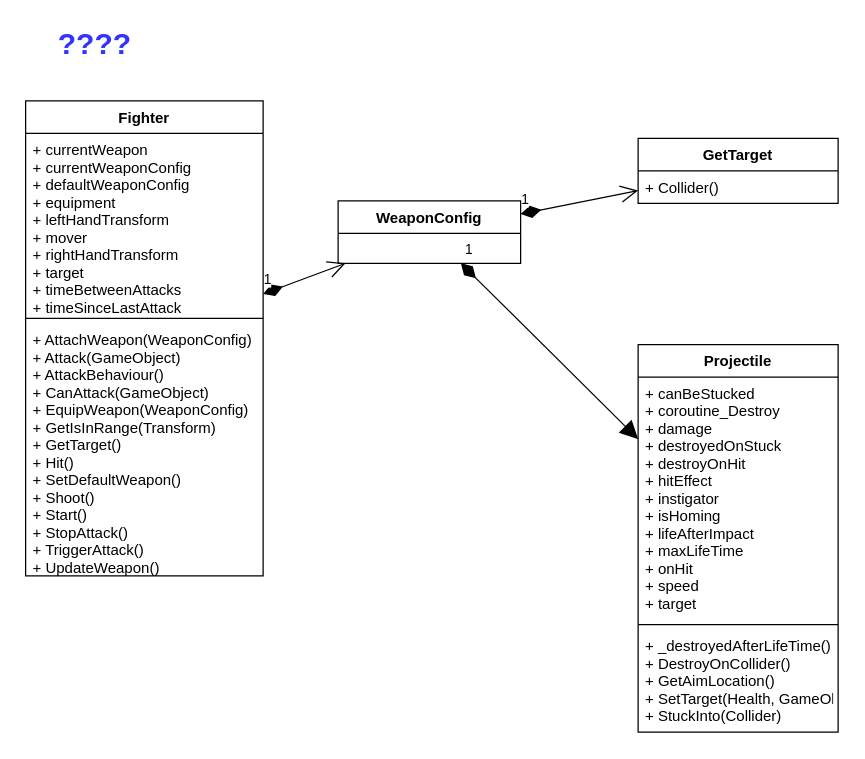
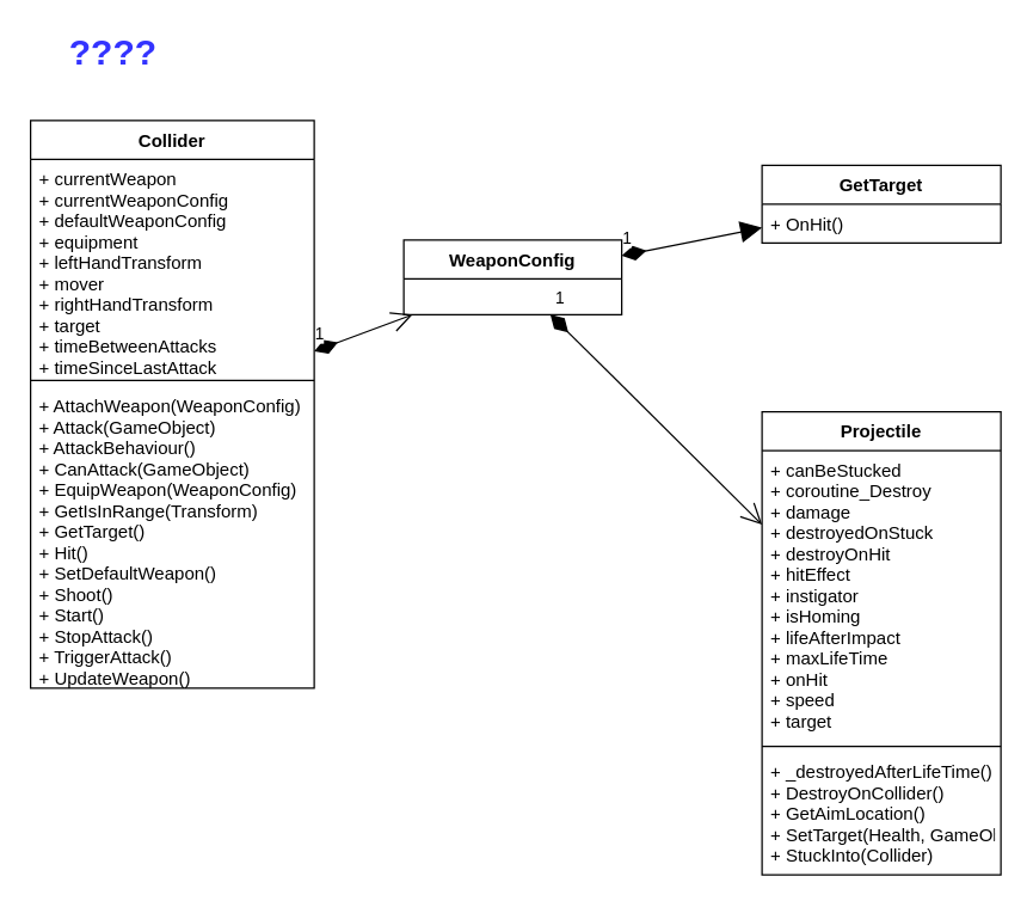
  <mxCell id="0" />
  <mxCell id="1" parent="0" />
  <mxCell id="2" value="1" style="endArrow=open;html=1;endSize=12;startArrow=diamondThin;startSize=14;startFill=1;align=left;verticalAlign=bottom;" edge="1" parent="1" source="5" target="9"><mxGeometry x="-1" y="3" relative="1" as="geometry"><mxPoint x="260" y="440" as="sourcePoint" /><mxPoint x="420" y="440" as="targetPoint" /></mxGeometry></mxCell>
- <mxCell id="3" value="1" style="endArrow=open;html=1;endSize=12;startArrow=diamondThin;startSize=14;startFill=1;align=left;verticalAlign=bottom;" edge="1" parent="1" source="9" target="10"><mxGeometry x="-1" y="3" relative="1" as="geometry"><mxPoint x="220" y="280" as="sourcePoint" /><mxPoint x="300" y="280" as="targetPoint" /></mxGeometry></mxCell>
- <mxCell id="4" value="1" style="endArrow=block;html=1;endSize=12;startArrow=diamondThin;startSize=14;startFill=1;align=left;verticalAlign=bottom;" edge="1" parent="1" source="9" target="12"><mxGeometry x="-1" y="3" relative="1" as="geometry"><mxPoint x="446" y="280" as="sourcePoint" /><mxPoint x="600" y="196" as="targetPoint" /></mxGeometry></mxCell>
- <mxCell id="5" value="Fighter" style="swimlane;fontStyle=1;align=center;verticalAlign=top;childLayout=stackLayout;horizontal=1;startSize=26;horizontalStack=0;resizeParent=1;resizeParentMax=0;resizeLast=0;collapsible=1;marginBottom=0;" vertex="1" parent="1"><mxGeometry x="20" y="80" width="190" height="380" as="geometry" /></mxCell>
+ <mxCell id="3" value="1" style="endArrow=block;html=1;endSize=12;startArrow=diamondThin;startSize=14;startFill=1;align=left;verticalAlign=bottom;" edge="1" parent="1" source="9" target="10"><mxGeometry x="-1" y="3" relative="1" as="geometry"><mxPoint x="220" y="280" as="sourcePoint" /><mxPoint x="300" y="280" as="targetPoint" /></mxGeometry></mxCell>
+ <mxCell id="4" value="1" style="endArrow=open;html=1;endSize=12;startArrow=diamondThin;startSize=14;startFill=1;align=left;verticalAlign=bottom;" edge="1" parent="1" source="9" target="12"><mxGeometry x="-1" y="3" relative="1" as="geometry"><mxPoint x="446" y="280" as="sourcePoint" /><mxPoint x="600" y="196" as="targetPoint" /></mxGeometry></mxCell>
+ <mxCell id="5" value="Collider" style="swimlane;fontStyle=1;align=center;verticalAlign=top;childLayout=stackLayout;horizontal=1;startSize=26;horizontalStack=0;resizeParent=1;resizeParentMax=0;resizeLast=0;collapsible=1;marginBottom=0;" vertex="1" parent="1"><mxGeometry x="20" y="80" width="190" height="380" as="geometry" /></mxCell>
  <mxCell id="6" value="+ currentWeapon&#10;+ currentWeaponConfig&#10;+ defaultWeaponConfig&#10;+ equipment&#10;+ leftHandTransform&#10;+ mover&#10;+ rightHandTransform&#10;+ target&#10;+ timeBetweenAttacks&#10;+ timeSinceLastAttack" style="text;strokeColor=none;fillColor=none;align=left;verticalAlign=top;spacingLeft=4;spacingRight=4;overflow=hidden;rotatable=0;points=[[0,0.5],[1,0.5]];portConstraint=eastwest;" vertex="1" parent="5"><mxGeometry y="26" width="190" height="144" as="geometry" /></mxCell>
  <mxCell id="7" value="" style="line;strokeWidth=1;fillColor=none;align=left;verticalAlign=middle;spacingTop=-1;spacingLeft=3;spacingRight=3;rotatable=0;labelPosition=right;points=[];portConstraint=eastwest;" vertex="1" parent="5"><mxGeometry y="170" width="190" height="8" as="geometry" /></mxCell>
  <mxCell id="8" value="+ AttachWeapon(WeaponConfig)&#10;+ Attack(GameObject)&#10;+ AttackBehaviour()&#10;+ CanAttack(GameObject)&#10;+ EquipWeapon(WeaponConfig)&#10;+ GetIsInRange(Transform)&#10;+ GetTarget()&#10;+ Hit()&#10;+ SetDefaultWeapon()&#10;+ Shoot()&#10;+ Start()&#10;+ StopAttack()&#10;+ TriggerAttack()&#10;+ UpdateWeapon()" style="text;strokeColor=none;fillColor=none;align=left;verticalAlign=top;spacingLeft=4;spacingRight=4;overflow=hidden;rotatable=0;points=[[0,0.5],[1,0.5]];portConstraint=eastwest;" vertex="1" parent="5"><mxGeometry y="178" width="190" height="202" as="geometry" /></mxCell>
  <mxCell id="9" value="WeaponConfig" style="swimlane;fontStyle=1;align=center;verticalAlign=top;childLayout=stackLayout;horizontal=1;startSize=26;horizontalStack=0;resizeParent=1;resizeParentMax=0;resizeLast=0;collapsible=1;marginBottom=0;" vertex="1" parent="1"><mxGeometry x="270" y="160" width="146" height="50" as="geometry" /></mxCell>
  <mxCell id="10" value="GetTarget" style="swimlane;fontStyle=1;align=center;verticalAlign=top;childLayout=stackLayout;horizontal=1;startSize=26;horizontalStack=0;resizeParent=1;resizeParentMax=0;resizeLast=0;collapsible=1;marginBottom=0;" parent="1" vertex="1"><mxGeometry x="510" y="110" width="160" height="52" as="geometry" /></mxCell>
- <mxCell id="11" value="+ Collider()" style="text;strokeColor=none;fillColor=none;align=left;verticalAlign=top;spacingLeft=4;spacingRight=4;overflow=hidden;rotatable=0;points=[[0,0.5],[1,0.5]];portConstraint=eastwest;" parent="10" vertex="1"><mxGeometry y="26" width="160" height="26" as="geometry" /></mxCell>
+ <mxCell id="11" value="+ OnHit()" style="text;strokeColor=none;fillColor=none;align=left;verticalAlign=top;spacingLeft=4;spacingRight=4;overflow=hidden;rotatable=0;points=[[0,0.5],[1,0.5]];portConstraint=eastwest;" parent="10" vertex="1"><mxGeometry y="26" width="160" height="26" as="geometry" /></mxCell>
  <mxCell id="12" value="Projectile" style="swimlane;fontStyle=1;align=center;verticalAlign=top;childLayout=stackLayout;horizontal=1;startSize=26;horizontalStack=0;resizeParent=1;resizeParentMax=0;resizeLast=0;collapsible=1;marginBottom=0;" parent="1" vertex="1"><mxGeometry x="510" y="275" width="160" height="310" as="geometry" /></mxCell>
  <mxCell id="13" value="+ canBeStucked&#10;+ coroutine_Destroy&#10;+ damage&#10;+ destroyedOnStuck&#10;+ destroyOnHit&#10;+ hitEffect&#10;+ instigator&#10;+ isHoming&#10;+ lifeAfterImpact&#10;+ maxLifeTime&#10;+ onHit&#10;+ speed&#10;+ target" style="text;strokeColor=none;fillColor=none;align=left;verticalAlign=top;spacingLeft=4;spacingRight=4;overflow=hidden;rotatable=0;points=[[0,0.5],[1,0.5]];portConstraint=eastwest;" parent="12" vertex="1"><mxGeometry y="26" width="160" height="194" as="geometry" /></mxCell>
  <mxCell id="14" value="" style="line;strokeWidth=1;fillColor=none;align=left;verticalAlign=middle;spacingTop=-1;spacingLeft=3;spacingRight=3;rotatable=0;labelPosition=right;points=[];portConstraint=eastwest;" parent="12" vertex="1"><mxGeometry y="220" width="160" height="8" as="geometry" /></mxCell>
  <mxCell id="15" value="+ _destroyedAfterLifeTime()&#10;+ DestroyOnCollider()&#10;+ GetAimLocation()&#10;+ SetTarget(Health, GameObject, float)&#10;+ StuckInto(Collider)" style="text;strokeColor=none;fillColor=none;align=left;verticalAlign=top;spacingLeft=4;spacingRight=4;overflow=hidden;rotatable=0;points=[[0,0.5],[1,0.5]];portConstraint=eastwest;" parent="12" vertex="1"><mxGeometry y="228" width="160" height="82" as="geometry" /></mxCell>
  <mxCell id="16" value="????" style="text;html=1;align=center;verticalAlign=middle;resizable=0;points=[];autosize=1;fontColor=#3333FF;labelBorderColor=none;labelBackgroundColor=none;fontSize=24;fontStyle=1" vertex="1" parent="1"><mxGeometry x="20" y="20" width="110" height="30" as="geometry" /></mxCell>
